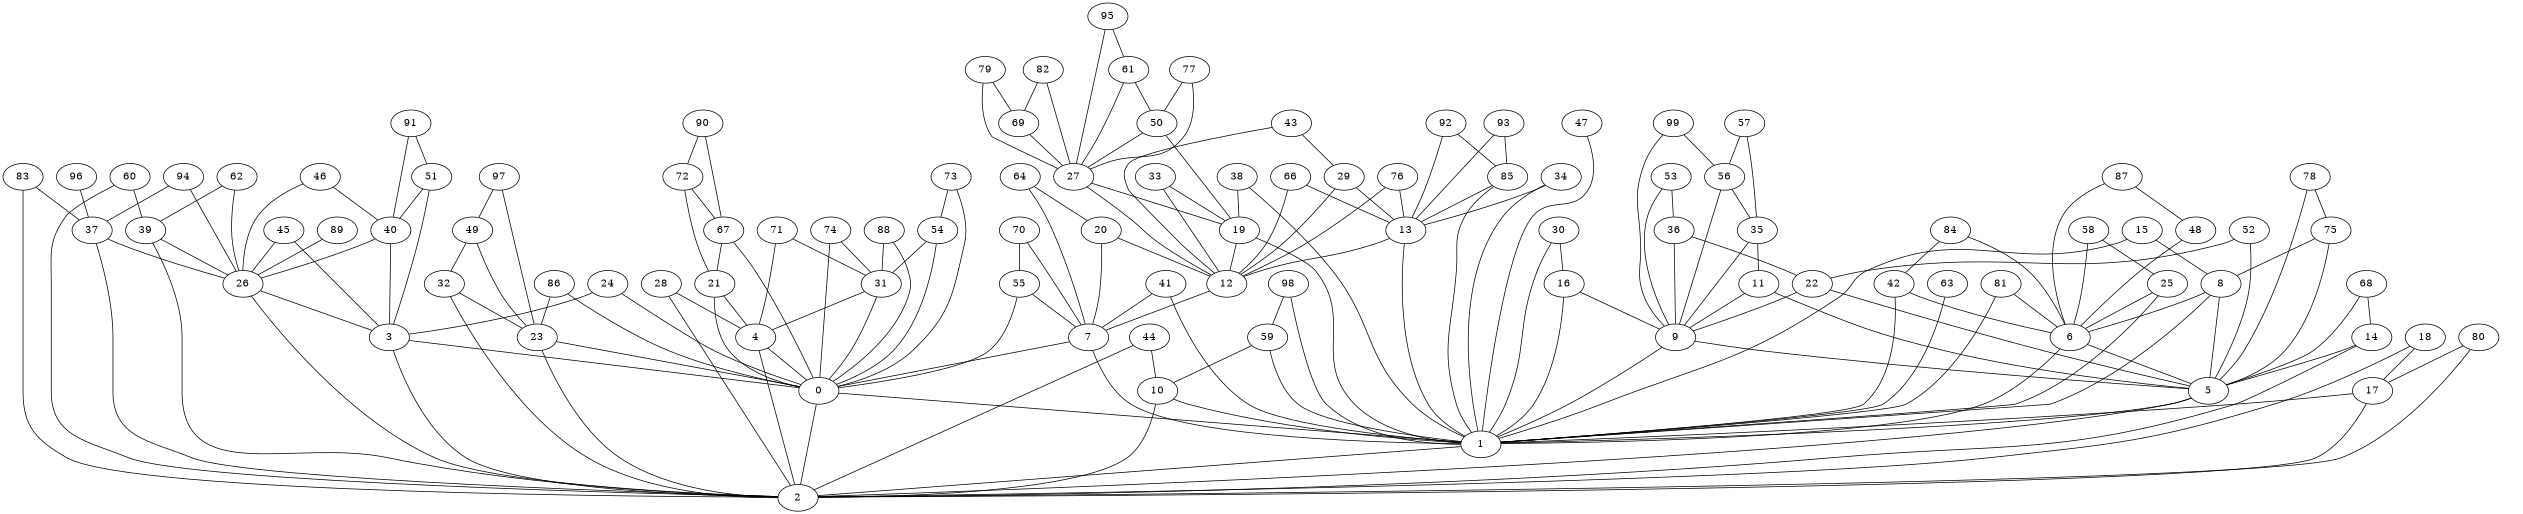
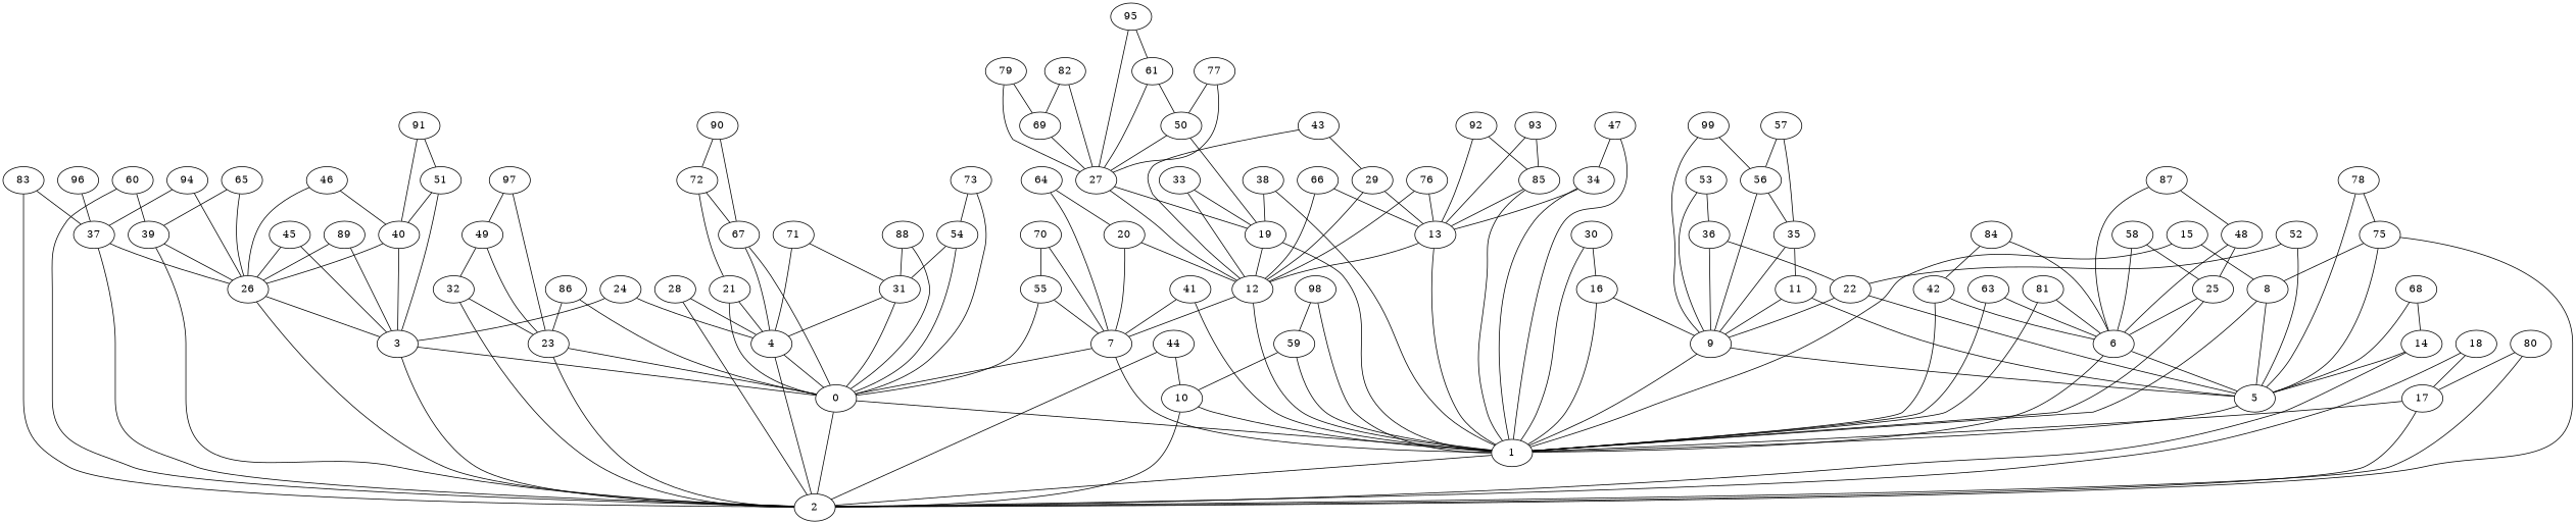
  graph {
    0
    1
    2
    3
    4
    5
    6
    7
    8
    9
    10
    11
    12
    13
    14
    15
    16
    17
    18
    19
    20
    21
    22
    23
    24
    25
    26
    27
    28
    29
    30
    31
    32
    33
    34
    35
    36
    37
    38
    39
    40
    41
    42
    43
    44
    45
    46
    47
    48
    49
    50
    51
    52
    53
    54
    55
    56
    57
    58
    59
    60
    61
-   62
+   62 [label=65]
    63
    64
    66
    67
    68
    69
    70
    71
    72
    73
-   74
    75
    76
    77
    78
    79
    80
    81
    82
    83
    84
    85
    86
    87
    88
    89
    90
    91
    92
    93
    94
    95
    96
    97
    98
    99
    0 -- 1
    1 -- 2
    2 -- 0
    3 -- 0
    3 -- 2
    4 -- 0
    4 -- 2
    5 -- 1
-   5 -- 2
+   75 -- 2
    6 -- 1
    6 -- 5
    7 -- 0
    7 -- 1
    8 -- 1
    8 -- 5
    9 -- 1
    9 -- 5
    10 -- 1
    10 -- 2
    11 -- 5
    11 -- 9
+   12 -- 1
    12 -- 7
    13 -- 1
    13 -- 12
    14 -- 2
    14 -- 5
    15 -- 1
    15 -- 8
    16 -- 1
    16 -- 9
    17 -- 1
    17 -- 2
    18 -- 2
    18 -- 17
    19 -- 1
    19 -- 12
    20 -- 7
    20 -- 12
    21 -- 0
    21 -- 4
    22 -- 5
    22 -- 9
    23 -- 0
    23 -- 2
-   24 -- 0
+   24 -- 4
    24 -- 3
    25 -- 1
    25 -- 6
    26 -- 2
    26 -- 3
    27 -- 12
    27 -- 19
    28 -- 2
    28 -- 4
    29 -- 12
    29 -- 13
    30 -- 1
    30 -- 16
    31 -- 0
    31 -- 4
    32 -- 2
    32 -- 23
    33 -- 12
    33 -- 19
    34 -- 1
    34 -- 13
    35 -- 9
    35 -- 11
    36 -- 9
    36 -- 22
    37 -- 2
    37 -- 26
    38 -- 1
    38 -- 19
    39 -- 2
    39 -- 26
    40 -- 3
    40 -- 26
    41 -- 1
    41 -- 7
    42 -- 1
    42 -- 6
    43 -- 12
    43 -- 29
    44 -- 2
    44 -- 10
    45 -- 3
    45 -- 26
    46 -- 26
    46 -- 40
    47 -- 1
+   47 -- 34
    48 -- 6
+   48 -- 25
    49 -- 23
    49 -- 32
    50 -- 19
    50 -- 27
    51 -- 3
    51 -- 40
    52 -- 5
    52 -- 22
    53 -- 9
    53 -- 36
    54 -- 0
    54 -- 31
    55 -- 0
    55 -- 7
    56 -- 9
    56 -- 35
    57 -- 35
    57 -- 56
    58 -- 6
    58 -- 25
    59 -- 1
    59 -- 10
    60 -- 2
    60 -- 39
    61 -- 27
    61 -- 50
    62 -- 26
    62 -- 39
    63 -- 1
-   8 -- 6
+   63 -- 6
    64 -- 7
    64 -- 20
    66 -- 12
    66 -- 13
    67 -- 0
-   67 -- 21
+   67 -- 4
    68 -- 5
    68 -- 14
    69 -- 27
    70 -- 7
    70 -- 55
    71 -- 4
    71 -- 31
    72 -- 21
    72 -- 67
    73 -- 0
    73 -- 54
-   74 -- 0
-   74 -- 31
    75 -- 5
    75 -- 8
    76 -- 12
    76 -- 13
    77 -- 27
    77 -- 50
    78 -- 5
    78 -- 75
    79 -- 27
    79 -- 69
    80 -- 2
    80 -- 17
    81 -- 1
    81 -- 6
    82 -- 27
    82 -- 69
    83 -- 2
    83 -- 37
    84 -- 6
    84 -- 42
    85 -- 1
    85 -- 13
    86 -- 0
    86 -- 23
    87 -- 6
    87 -- 48
    88 -- 0
    88 -- 31
+   89 -- 3
    89 -- 26
    90 -- 67
    90 -- 72
    91 -- 40
    91 -- 51
    92 -- 13
    92 -- 85
    93 -- 13
    93 -- 85
    94 -- 26
    94 -- 37
    95 -- 27
    95 -- 61
    96 -- 37
    97 -- 23
    97 -- 49
    98 -- 1
    98 -- 59
    99 -- 9
    99 -- 56
  }
